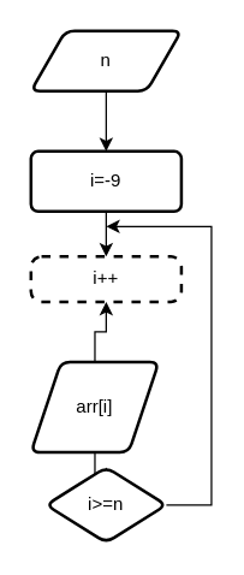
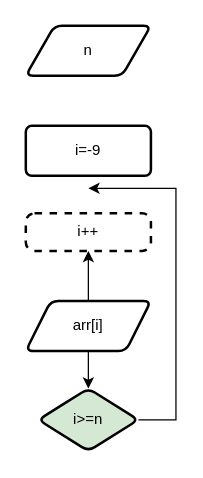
  <mxCell id="0" />
  <mxCell id="1" parent="0" />
- <mxCell id="2" value="" style="edgeStyle=orthogonalEdgeStyle;rounded=0;orthogonalLoop=1;jettySize=auto;html=1;" edge="1" parent="1" source="3" target="5"><mxGeometry relative="1" as="geometry" /></mxCell>
  <mxCell id="3" value="n" style="shape=parallelogram;html=1;strokeWidth=2;perimeter=parallelogramPerimeter;whiteSpace=wrap;rounded=1;arcSize=12;size=0.23;" vertex="1" parent="1"><mxGeometry x="20" y="20" width="100" height="40" as="geometry" /></mxCell>
- <mxCell id="4" value="" style="edgeStyle=orthogonalEdgeStyle;rounded=0;orthogonalLoop=1;jettySize=auto;html=1;" edge="1" parent="1" source="5" target="11"><mxGeometry relative="1" as="geometry" /></mxCell>
  <mxCell id="5" value="i=-9" style="whiteSpace=wrap;html=1;strokeWidth=2;rounded=1;arcSize=12;" vertex="1" parent="1"><mxGeometry x="20" y="100" width="100" height="40" as="geometry" /></mxCell>
  <mxCell id="6" value="" style="edgeStyle=orthogonalEdgeStyle;rounded=0;orthogonalLoop=1;jettySize=auto;html=1;" edge="1" parent="1" source="8" target="10"><mxGeometry relative="1" as="geometry" /></mxCell>
  <mxCell id="7" value="" style="edgeStyle=orthogonalEdgeStyle;rounded=0;orthogonalLoop=1;jettySize=auto;html=1;" edge="1" parent="1" source="8" target="11"><mxGeometry relative="1" as="geometry" /></mxCell>
- <mxCell id="8" value="arr[i]" style="shape=parallelogram;perimeter=parallelogramPerimeter;whiteSpace=wrap;html=1;fixedSize=1;strokeWidth=2;rounded=1;arcSize=12;" vertex="1" parent="1"><mxGeometry x="20" y="240" width="85" height="60" as="geometry" /></mxCell>
+ <mxCell id="8" value="arr[i]" style="shape=parallelogram;perimeter=parallelogramPerimeter;whiteSpace=wrap;html=1;fixedSize=1;strokeWidth=2;rounded=1;arcSize=12;" vertex="1" parent="1"><mxGeometry x="20" y="240" width="100" height="40" as="geometry" /></mxCell>
  <mxCell id="9" style="edgeStyle=orthogonalEdgeStyle;rounded=0;orthogonalLoop=1;jettySize=auto;html=1;exitX=1;exitY=0.5;exitDx=0;exitDy=0;" edge="1" parent="1" source="10"><mxGeometry relative="1" as="geometry"><mxPoint x="70" y="150" as="targetPoint" /><Array as="points"><mxPoint x="140" y="335" /><mxPoint x="140" y="150" /></Array></mxGeometry></mxCell>
- <mxCell id="10" value="i&amp;gt;=n" style="rhombus;whiteSpace=wrap;html=1;strokeWidth=2;rounded=1;arcSize=12;" vertex="1" parent="1"><mxGeometry x="30" y="310" width="80" height="50" as="geometry" /></mxCell>
+ <mxCell id="10" value="i&amp;gt;=n" style="rhombus;whiteSpace=wrap;html=1;strokeWidth=2;rounded=1;arcSize=12;fillColor=#d5e8d4;" vertex="1" parent="1"><mxGeometry x="30" y="310" width="80" height="50" as="geometry" /></mxCell>
  <mxCell id="11" value="i++" style="rounded=1;whiteSpace=wrap;html=1;absoluteArcSize=1;arcSize=14;strokeWidth=2;dashed=1;" vertex="1" parent="1"><mxGeometry x="20" y="170" width="100" height="30" as="geometry" /></mxCell>
